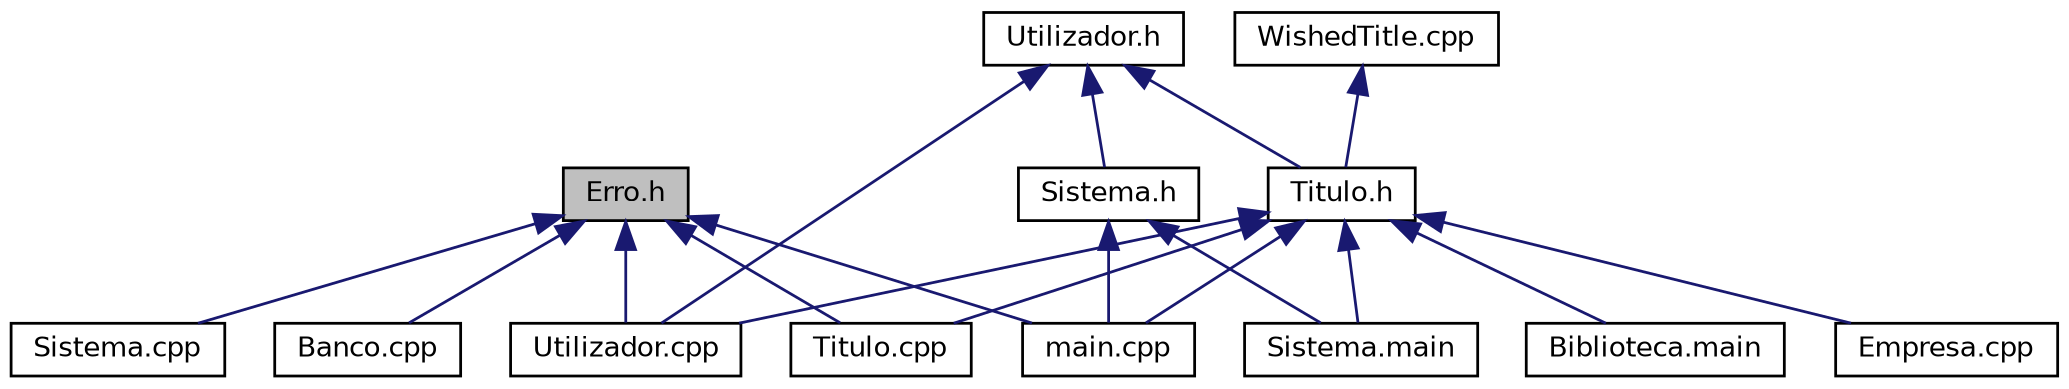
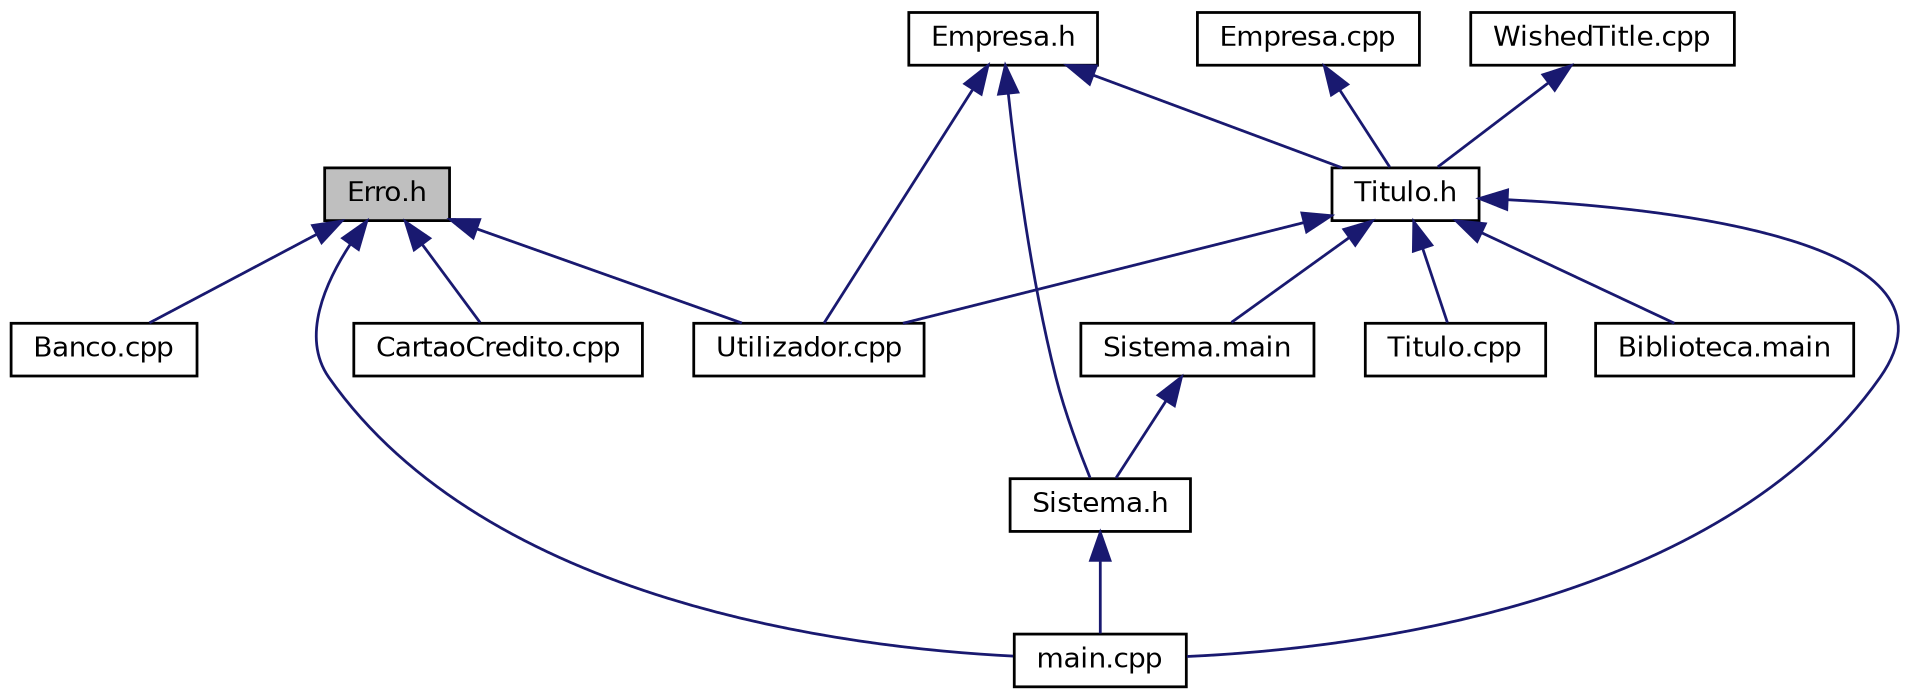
  digraph {
    node [color=black fillcolor=white fontname=Helvetica fontsize=10 shape=record style=filled]
    edge [color=midnightblue dir=back fontname=Helvetica fontsize=10 labelfontname=Helvetica labelfontsize=10 style=solid]
    n1 [fillcolor=grey75 fontcolor=black height=0.2 label="Erro.h" width=0.4]
    n2 [height=0.2 label="Banco.cpp" width=0.4]
    n3 [height=0.2 label="main.cpp" width=0.4]
    n4 [height=0.2 label="Titulo.cpp" width=0.4]
    n5 [height=0.2 label="Utilizador.cpp" width=0.4]
-   n6 [height=0.2 label="Sistema.cpp" width=0.4]
+   n6 [height=0.2 label="CartaoCredito.cpp" width=0.4]
    n7 [height=0.2 label="Biblioteca.main" width=0.4]
-   n8 [height=0.2 label="Utilizador.h" width=0.4]
+   n8 [height=0.2 label="Empresa.h" width=0.4]
    n9 [height=0.2 label="Titulo.h" width=0.4]
    n10 [height=0.2 label="Sistema.h" width=0.4]
    n11 [height=0.2 label="Empresa.cpp" width=0.4]
    n12 [height=0.2 label="Sistema.main" width=0.4]
    n13 [height=0.2 label="WishedTitle.cpp" width=0.4]
    n1 -> n2
    n1 -> n3
-   n1 -> n4
    n1 -> n5
    n1 -> n6
    n8 -> n5
    n8 -> n9
    n8 -> n10
    n9 -> n3
    n9 -> n4
    n9 -> n5
    n9 -> n7
-   n9 -> n11
+   n11 -> n9
    n9 -> n12
    n10 -> n3
-   n10 -> n12
+   n12 -> n10
    n13 -> n9
  }
